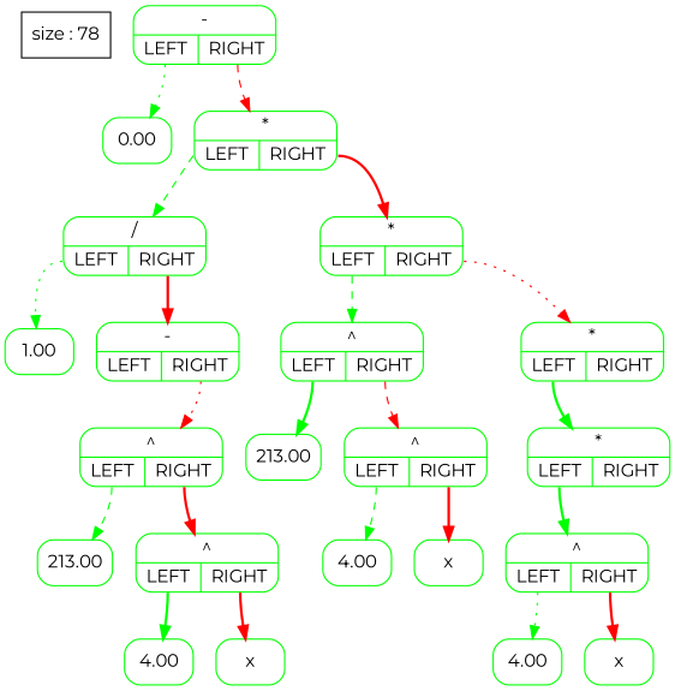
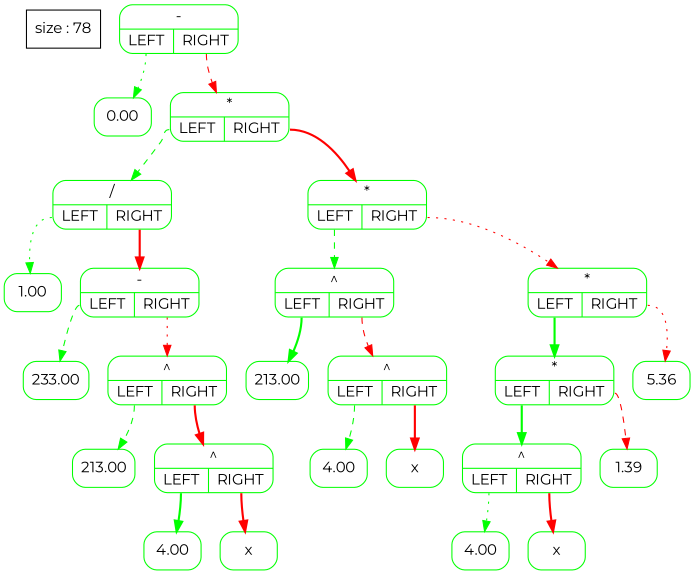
  digraph {
    fontname=Montserrat
    node [fontname=Montserrat shape=record color=green style=rounded]
    edge [color=green fontname=Montserrat style=bold tailport=YES]
    n1 [label="size : 78" shape=box stryle=rounded color="" style=""]
    n2 [label="{-|{<YES>LEFT|<NO>RIGHT}}"]
    n3 [label="{0.00}"]
    n4 [label="{*|{<YES>LEFT|<NO>RIGHT}}"]
    n5 [label="{/|{<YES>LEFT|<NO>RIGHT}}"]
    n6 [label="{*|{<YES>LEFT|<NO>RIGHT}}"]
    n7 [label="{1.00}"]
    n8 [label="{-|{<YES>LEFT|<NO>RIGHT}}"]
    n9 [label="{^|{<YES>LEFT|<NO>RIGHT}}"]
    n10 [label="{*|{<YES>LEFT|<NO>RIGHT}}"]
+   n11 [label="{233.00}"]
    n12 [label="{^|{<YES>LEFT|<NO>RIGHT}}"]
    n13 [label="{213.00}"]
    n14 [label="{^|{<YES>LEFT|<NO>RIGHT}}"]
    n15 [label="{4.00}"]
    n16 [label="{x}"]
    n17 [label="{213.00}"]
    n18 [label="{^|{<YES>LEFT|<NO>RIGHT}}"]
    n19 [label="{*|{<YES>LEFT|<NO>RIGHT}}"]
+   n20 [label="{5.36}"]
    n21 [label="{4.00}"]
    n22 [label="{x}"]
    n23 [label="{^|{<YES>LEFT|<NO>RIGHT}}"]
+   n24 [label="{1.39}"]
    n25 [label="{4.00}"]
    n26 [label="{x}"]
    n2 -> n3 [style=dotted]
    n2 -> n4 [color=red style=dashed tailport=NO]
    n4 -> n5 [style=dashed]
    n4 -> n6 [color=red tailport=NO]
    n5 -> n7 [style=dotted]
    n5 -> n8 [color=red tailport=NO]
    n6 -> n9 [style=dashed]
    n6 -> n10 [color=red style=dotted tailport=NO]
+   n8 -> n11 [style=dashed]
    n8 -> n12 [color=red style=dotted tailport=NO]
    n9 -> n17
    n9 -> n18 [color=red style=dashed tailport=NO]
    n10 -> n19
+   n10 -> n20 [color=red style=dotted tailport=NO]
    n12 -> n13 [style=dashed]
    n12 -> n14 [color=red tailport=NO]
    n14 -> n15
    n14 -> n16 [color=red tailport=NO]
    n18 -> n21 [style=dashed]
    n18 -> n22 [color=red tailport=NO]
    n19 -> n23
+   n19 -> n24 [color=red style=dashed tailport=NO]
    n23 -> n25 [style=dotted]
    n23 -> n26 [color=red tailport=NO]
  }
